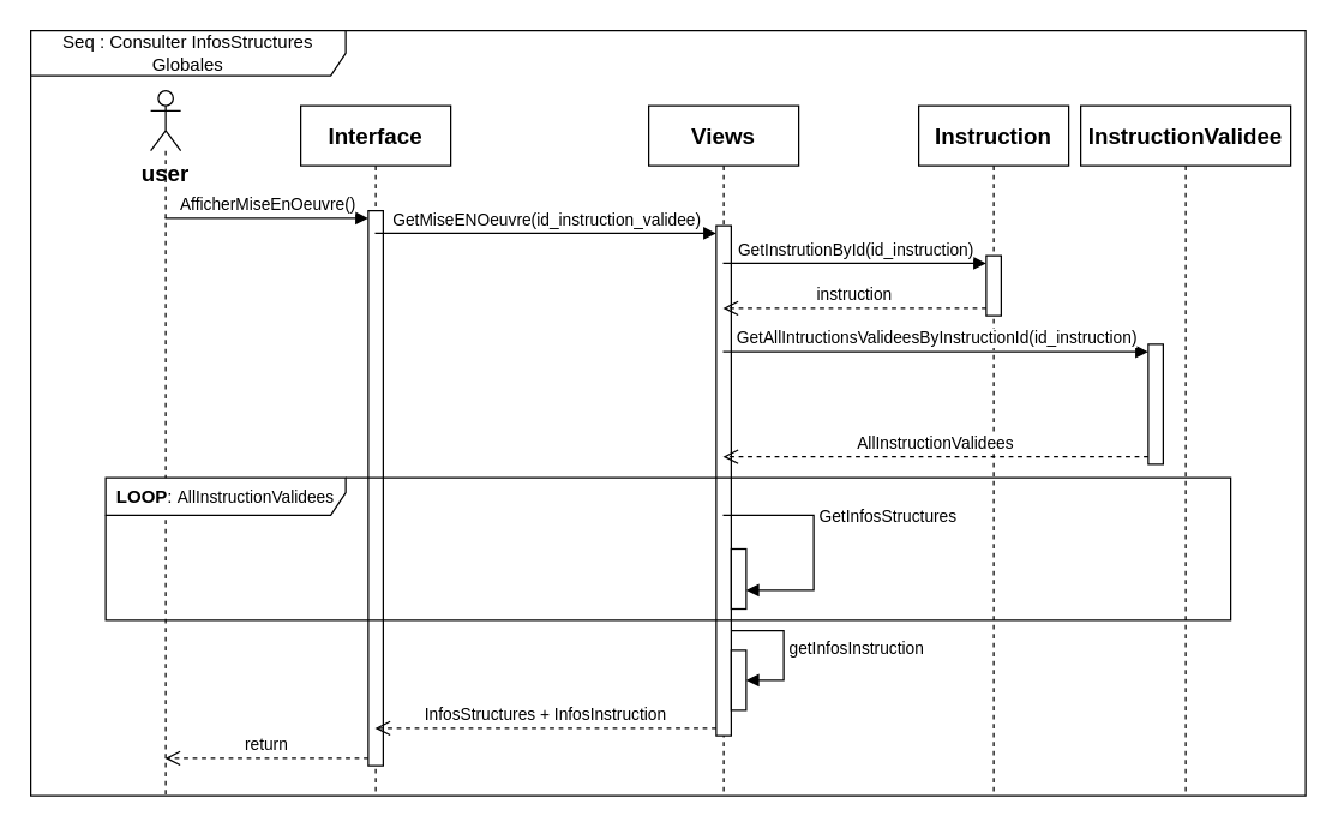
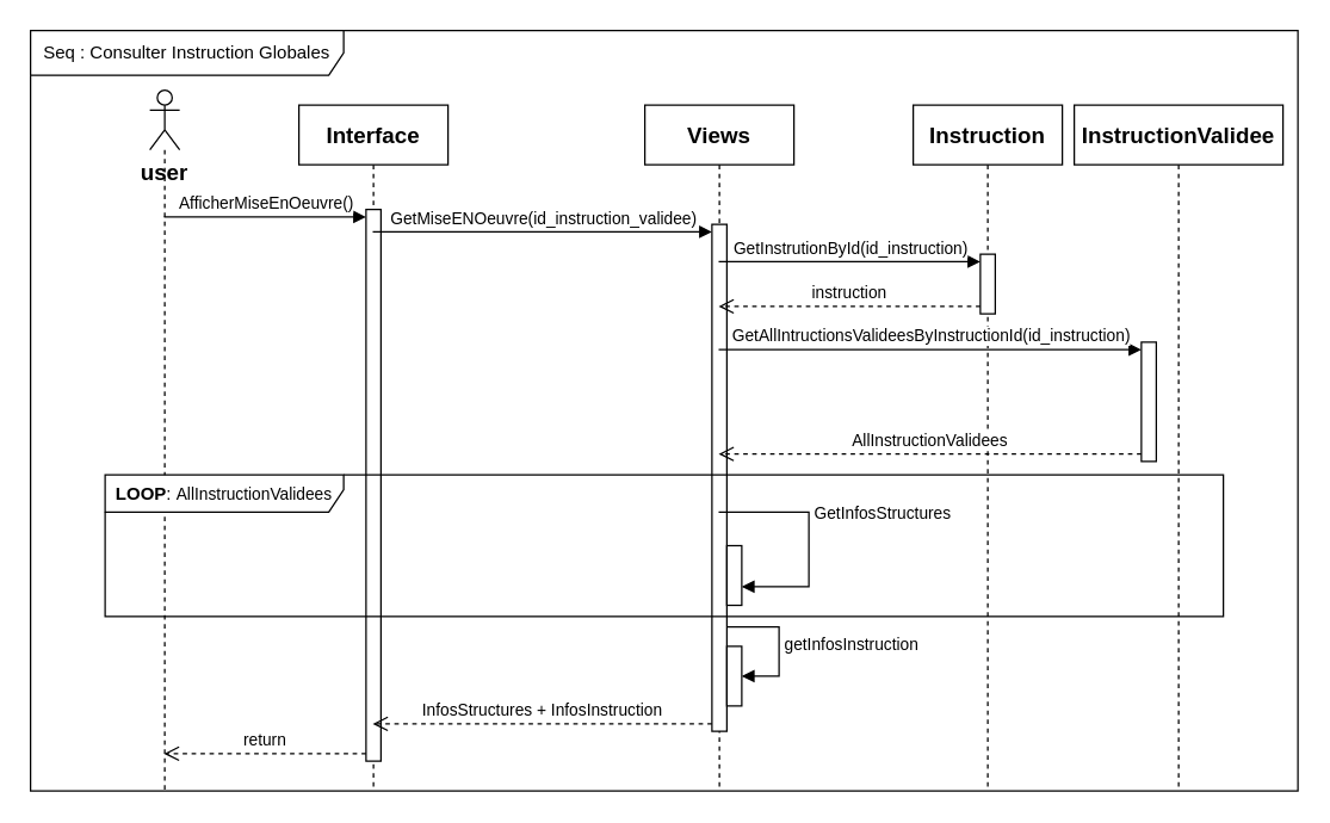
  <mxCell id="0" />
  <mxCell id="1" parent="0" />
  <mxCell id="2" value="" style="shape=umlLifeline;perimeter=lifelinePerimeter;whiteSpace=wrap;html=1;container=1;dropTarget=0;collapsible=0;recursiveResize=0;outlineConnect=0;portConstraint=eastwest;newEdgeStyle={&quot;curved&quot;:0,&quot;rounded&quot;:0};participant=umlActor;" vertex="1" parent="1"><mxGeometry x="100" y="60" width="20" height="470" as="geometry" /></mxCell>
  <mxCell id="3" value="&lt;b&gt;&lt;font style=&quot;font-size: 15px;&quot;&gt;Interface&lt;/font&gt;&lt;/b&gt;" style="shape=umlLifeline;perimeter=lifelinePerimeter;whiteSpace=wrap;html=1;container=1;dropTarget=0;collapsible=0;recursiveResize=0;outlineConnect=0;portConstraint=eastwest;newEdgeStyle={&quot;curved&quot;:0,&quot;rounded&quot;:0};" vertex="1" parent="1"><mxGeometry x="200" y="70" width="100" height="460" as="geometry" /></mxCell>
  <mxCell id="4" value="" style="html=1;points=[[0,0,0,0,5],[0,1,0,0,-5],[1,0,0,0,5],[1,1,0,0,-5]];perimeter=orthogonalPerimeter;outlineConnect=0;targetShapes=umlLifeline;portConstraint=eastwest;newEdgeStyle={&quot;curved&quot;:0,&quot;rounded&quot;:0};" vertex="1" parent="3"><mxGeometry x="45" y="70" width="10" height="370" as="geometry" /></mxCell>
  <mxCell id="5" value="&lt;b&gt;&lt;font style=&quot;font-size: 15px;&quot;&gt;Views&lt;/font&gt;&lt;/b&gt;" style="shape=umlLifeline;perimeter=lifelinePerimeter;whiteSpace=wrap;html=1;container=1;dropTarget=0;collapsible=0;recursiveResize=0;outlineConnect=0;portConstraint=eastwest;newEdgeStyle={&quot;curved&quot;:0,&quot;rounded&quot;:0};" vertex="1" parent="1"><mxGeometry x="432" y="70" width="100" height="460" as="geometry" /></mxCell>
  <mxCell id="6" value="" style="html=1;points=[[0,0,0,0,5],[0,1,0,0,-5],[1,0,0,0,5],[1,1,0,0,-5]];perimeter=orthogonalPerimeter;outlineConnect=0;targetShapes=umlLifeline;portConstraint=eastwest;newEdgeStyle={&quot;curved&quot;:0,&quot;rounded&quot;:0};" vertex="1" parent="5"><mxGeometry x="45" y="80" width="10" height="340" as="geometry" /></mxCell>
  <mxCell id="7" value="&lt;b&gt;&lt;font style=&quot;font-size: 15px;&quot;&gt;Instruction&lt;/font&gt;&lt;/b&gt;" style="shape=umlLifeline;perimeter=lifelinePerimeter;whiteSpace=wrap;html=1;container=1;dropTarget=0;collapsible=0;recursiveResize=0;outlineConnect=0;portConstraint=eastwest;newEdgeStyle={&quot;curved&quot;:0,&quot;rounded&quot;:0};" vertex="1" parent="1"><mxGeometry x="612" y="70" width="100" height="460" as="geometry" /></mxCell>
  <mxCell id="8" value="" style="html=1;points=[[0,0,0,0,5],[0,1,0,0,-5],[1,0,0,0,5],[1,1,0,0,-5]];perimeter=orthogonalPerimeter;outlineConnect=0;targetShapes=umlLifeline;portConstraint=eastwest;newEdgeStyle={&quot;curved&quot;:0,&quot;rounded&quot;:0};" vertex="1" parent="7"><mxGeometry x="45" y="100" width="10" height="40" as="geometry" /></mxCell>
  <mxCell id="9" value="&lt;font style=&quot;font-size: 15px;&quot;&gt;&lt;b&gt;InstructionValidee&lt;/b&gt;&lt;/font&gt;" style="shape=umlLifeline;perimeter=lifelinePerimeter;whiteSpace=wrap;html=1;container=1;dropTarget=0;collapsible=0;recursiveResize=0;outlineConnect=0;portConstraint=eastwest;newEdgeStyle={&quot;curved&quot;:0,&quot;rounded&quot;:0};" vertex="1" parent="1"><mxGeometry x="720" y="70" width="140" height="460" as="geometry" /></mxCell>
  <mxCell id="10" value="" style="html=1;points=[[0,0,0,0,5],[0,1,0,0,-5],[1,0,0,0,5],[1,1,0,0,-5]];perimeter=orthogonalPerimeter;outlineConnect=0;targetShapes=umlLifeline;portConstraint=eastwest;newEdgeStyle={&quot;curved&quot;:0,&quot;rounded&quot;:0};" vertex="1" parent="9"><mxGeometry x="45" y="159" width="10" height="80" as="geometry" /></mxCell>
  <mxCell id="11" value="AfficherMiseEnOeuvre()" style="html=1;verticalAlign=bottom;endArrow=block;curved=0;rounded=0;entryX=0;entryY=0;entryDx=0;entryDy=5;entryPerimeter=0;" edge="1" parent="1" source="2" target="4"><mxGeometry relative="1" as="geometry"><mxPoint x="100" y="147" as="sourcePoint" /><mxPoint x="250" y="147" as="targetPoint" /><Array as="points" /><mxPoint as="offset" /></mxGeometry></mxCell>
  <mxCell id="12" value="return" style="html=1;verticalAlign=bottom;endArrow=open;dashed=1;endSize=8;curved=0;rounded=0;exitX=0;exitY=1;exitDx=0;exitDy=-5;" edge="1" parent="1" source="4" target="2"><mxGeometry relative="1" as="geometry"><mxPoint x="262" y="245" as="targetPoint" /></mxGeometry></mxCell>
  <mxCell id="13" value="GetMiseENOeuvre(id_instruction_validee)" style="html=1;verticalAlign=bottom;endArrow=block;curved=0;rounded=0;entryX=0;entryY=0;entryDx=0;entryDy=5;" edge="1" parent="1" source="3" target="6"><mxGeometry relative="1" as="geometry"><mxPoint x="376" y="170" as="sourcePoint" /></mxGeometry></mxCell>
  <mxCell id="14" value="GetInstrutionById(id_instruction)" style="html=1;verticalAlign=bottom;endArrow=block;curved=0;rounded=0;entryX=0;entryY=0;entryDx=0;entryDy=5;" edge="1" parent="1" source="5" target="8"><mxGeometry x="0.003" relative="1" as="geometry"><mxPoint x="602" y="175" as="sourcePoint" /><mxPoint as="offset" /></mxGeometry></mxCell>
  <mxCell id="15" value="instruction" style="html=1;verticalAlign=bottom;endArrow=open;dashed=1;endSize=8;curved=0;rounded=0;exitX=0;exitY=1;exitDx=0;exitDy=-5;" edge="1" parent="1" source="8" target="5"><mxGeometry x="0.003" relative="1" as="geometry"><mxPoint x="602" y="245" as="targetPoint" /><mxPoint as="offset" /></mxGeometry></mxCell>
  <mxCell id="16" value="GetAllIntructionsValideesByInstructionId(id_instruction)" style="html=1;verticalAlign=bottom;endArrow=block;curved=0;rounded=0;entryX=0;entryY=0;entryDx=0;entryDy=5;" edge="1" parent="1" source="5" target="10"><mxGeometry relative="1" as="geometry"><mxPoint x="792" y="306" as="sourcePoint" /></mxGeometry></mxCell>
  <mxCell id="17" value="AllInstructionValidees" style="html=1;verticalAlign=bottom;endArrow=open;dashed=1;endSize=8;curved=0;rounded=0;exitX=0;exitY=1;exitDx=0;exitDy=-5;" edge="1" parent="1" source="10" target="5"><mxGeometry x="0.001" relative="1" as="geometry"><mxPoint x="792" y="376" as="targetPoint" /><mxPoint as="offset" /></mxGeometry></mxCell>
  <mxCell id="18" value="&lt;b&gt;LOOP&lt;/b&gt;:&amp;nbsp;&lt;span style=&quot;font-size: 11px; text-wrap-mode: nowrap; background-color: rgb(255, 255, 255);&quot;&gt;AllInstructionValidees&lt;/span&gt;" style="shape=umlFrame;whiteSpace=wrap;html=1;pointerEvents=0;recursiveResize=0;container=1;collapsible=0;width=160;height=25;" vertex="1" parent="1"><mxGeometry x="70" y="318" width="750" height="95" as="geometry" /></mxCell>
  <mxCell id="19" value="" style="html=1;points=[[0,0,0,0,5],[0,1,0,0,-5],[1,0,0,0,5],[1,1,0,0,-5]];perimeter=orthogonalPerimeter;outlineConnect=0;targetShapes=umlLifeline;portConstraint=eastwest;newEdgeStyle={&quot;curved&quot;:0,&quot;rounded&quot;:0};" vertex="1" parent="18"><mxGeometry x="417" y="47.5" width="10" height="40" as="geometry" /></mxCell>
  <mxCell id="20" value="GetInfosStructures" style="html=1;align=left;spacingLeft=2;endArrow=block;rounded=0;edgeStyle=orthogonalEdgeStyle;curved=0;rounded=0;" edge="1" parent="1" target="19"><mxGeometry x="-0.231" relative="1" as="geometry"><mxPoint x="481.5" y="343" as="sourcePoint" /><Array as="points"><mxPoint x="542" y="343" /><mxPoint x="542" y="393" /></Array><mxPoint y="1" as="offset" /></mxGeometry></mxCell>
  <mxCell id="21" value="&lt;span style=&quot;text-align: left;&quot;&gt;InfosStructures +&amp;nbsp;&lt;/span&gt;&lt;span style=&quot;text-align: left;&quot;&gt;InfosInstruction&lt;/span&gt;" style="html=1;verticalAlign=bottom;endArrow=open;dashed=1;endSize=8;curved=0;rounded=0;exitX=0;exitY=1;exitDx=0;exitDy=-5;exitPerimeter=0;" edge="1" parent="1" source="6" target="3"><mxGeometry relative="1" as="geometry"><mxPoint x="451" y="600" as="sourcePoint" /><mxPoint x="371" y="600" as="targetPoint" /></mxGeometry></mxCell>
  <mxCell id="22" value="" style="html=1;points=[[0,0,0,0,5],[0,1,0,0,-5],[1,0,0,0,5],[1,1,0,0,-5]];perimeter=orthogonalPerimeter;outlineConnect=0;targetShapes=umlLifeline;portConstraint=eastwest;newEdgeStyle={&quot;curved&quot;:0,&quot;rounded&quot;:0};" vertex="1" parent="1"><mxGeometry x="487" y="433" width="10" height="40" as="geometry" /></mxCell>
  <mxCell id="23" value="getInfosInstruction" style="html=1;align=left;spacingLeft=2;endArrow=block;rounded=0;edgeStyle=orthogonalEdgeStyle;curved=0;rounded=0;" edge="1" parent="1"><mxGeometry relative="1" as="geometry"><mxPoint x="487" y="420" as="sourcePoint" /><Array as="points"><mxPoint x="522" y="420" /><mxPoint x="522" y="453" /></Array><mxPoint x="497" y="453" as="targetPoint" /></mxGeometry></mxCell>
- <mxCell id="24" value="Seq : Consulter InfosStructures Globales" style="shape=umlFrame;whiteSpace=wrap;html=1;pointerEvents=0;width=210;height=30;" vertex="1" parent="1"><mxGeometry x="20" y="20" width="850" height="510" as="geometry" /></mxCell>
+ <mxCell id="24" value="Seq : Consulter Instruction Globales" style="shape=umlFrame;whiteSpace=wrap;html=1;pointerEvents=0;width=210;height=30;" vertex="1" parent="1"><mxGeometry x="20" y="20" width="850" height="510" as="geometry" /></mxCell>
  <mxCell id="25" value="&lt;b&gt;&lt;font style=&quot;font-size: 15px;&quot;&gt;user&lt;/font&gt;&lt;/b&gt;" style="text;html=1;align=center;verticalAlign=middle;whiteSpace=wrap;rounded=0;" vertex="1" parent="1"><mxGeometry x="80" y="100" width="60" height="30" as="geometry" /></mxCell>
